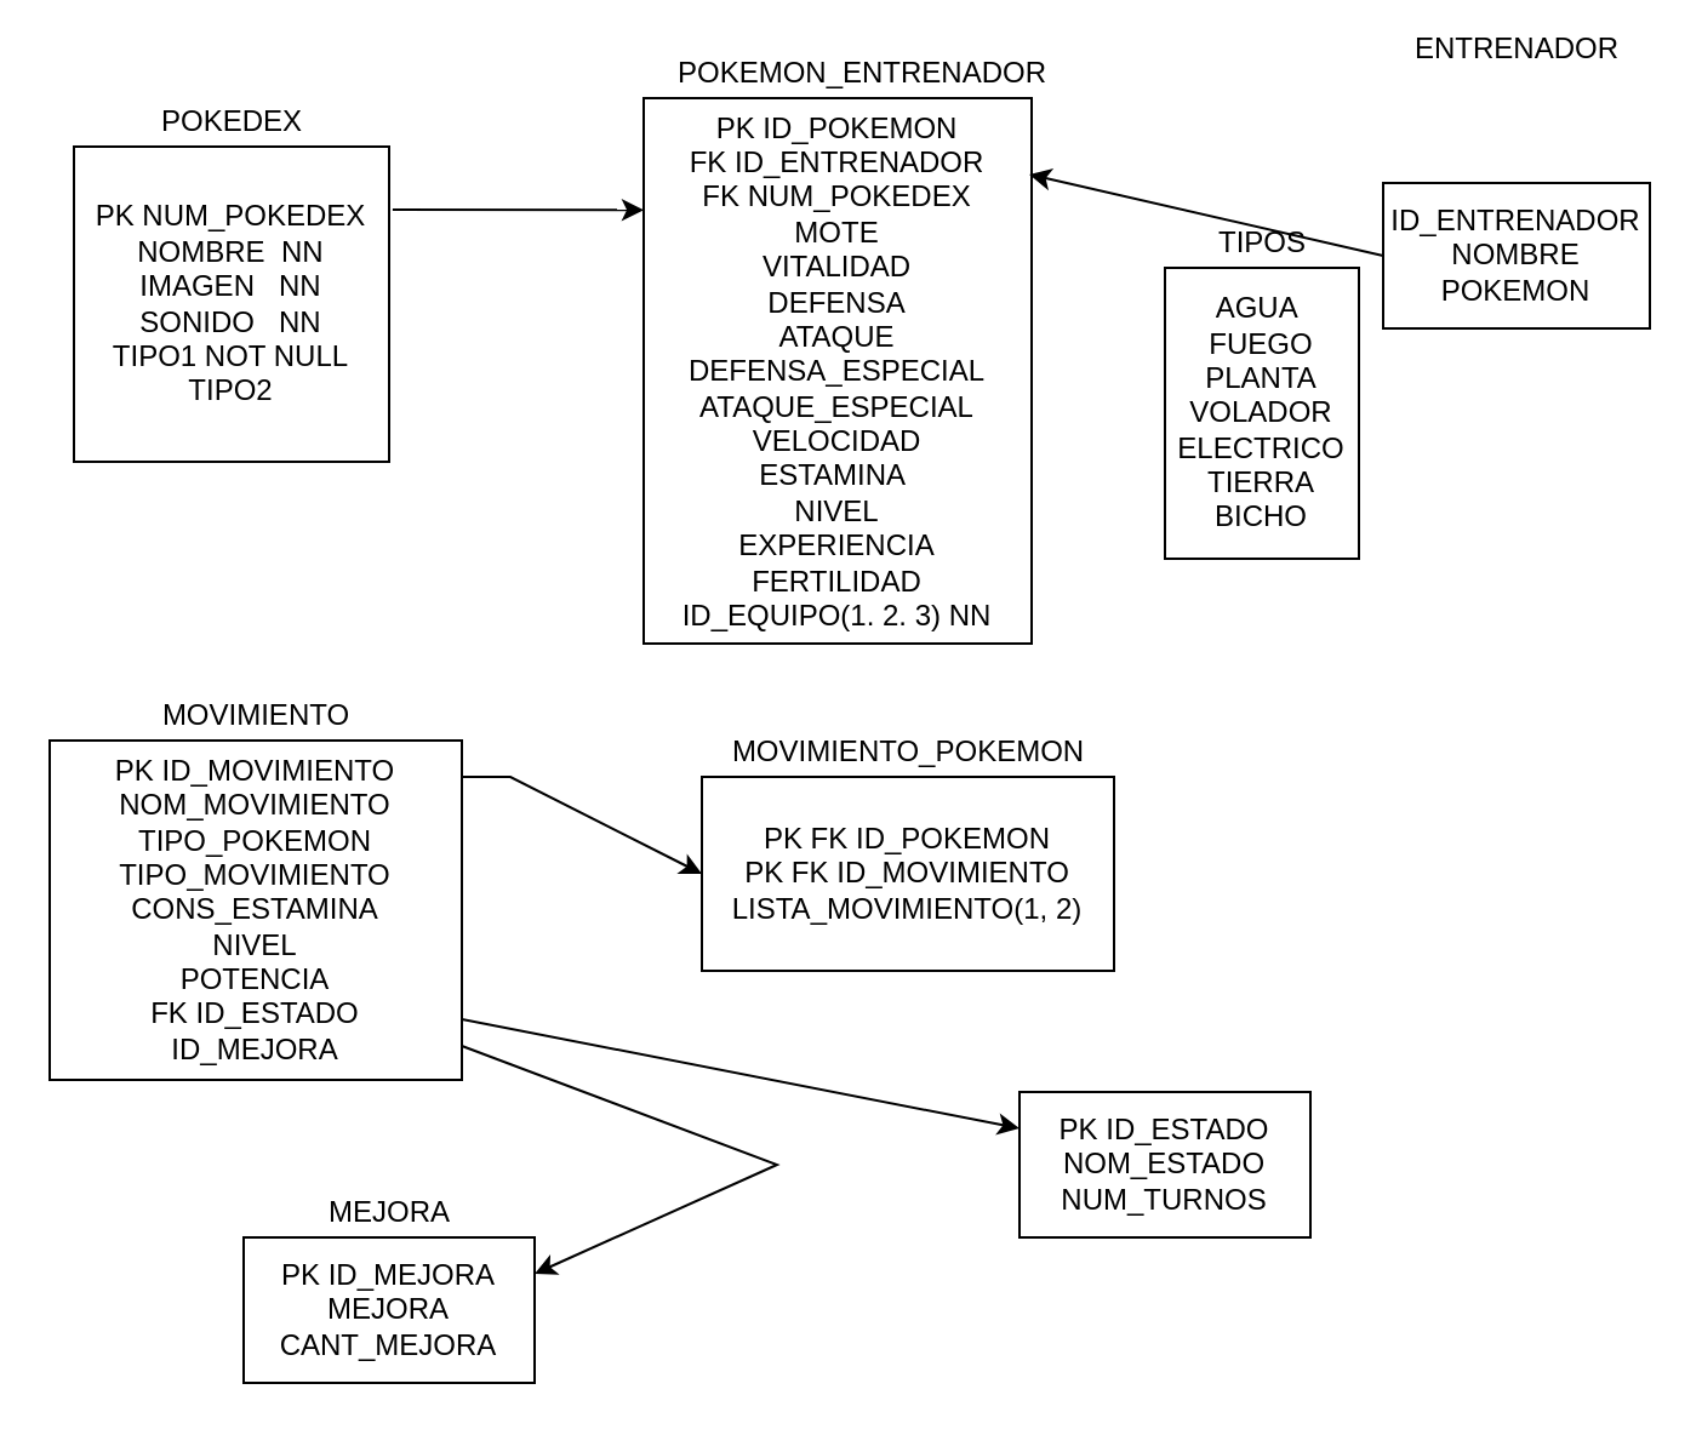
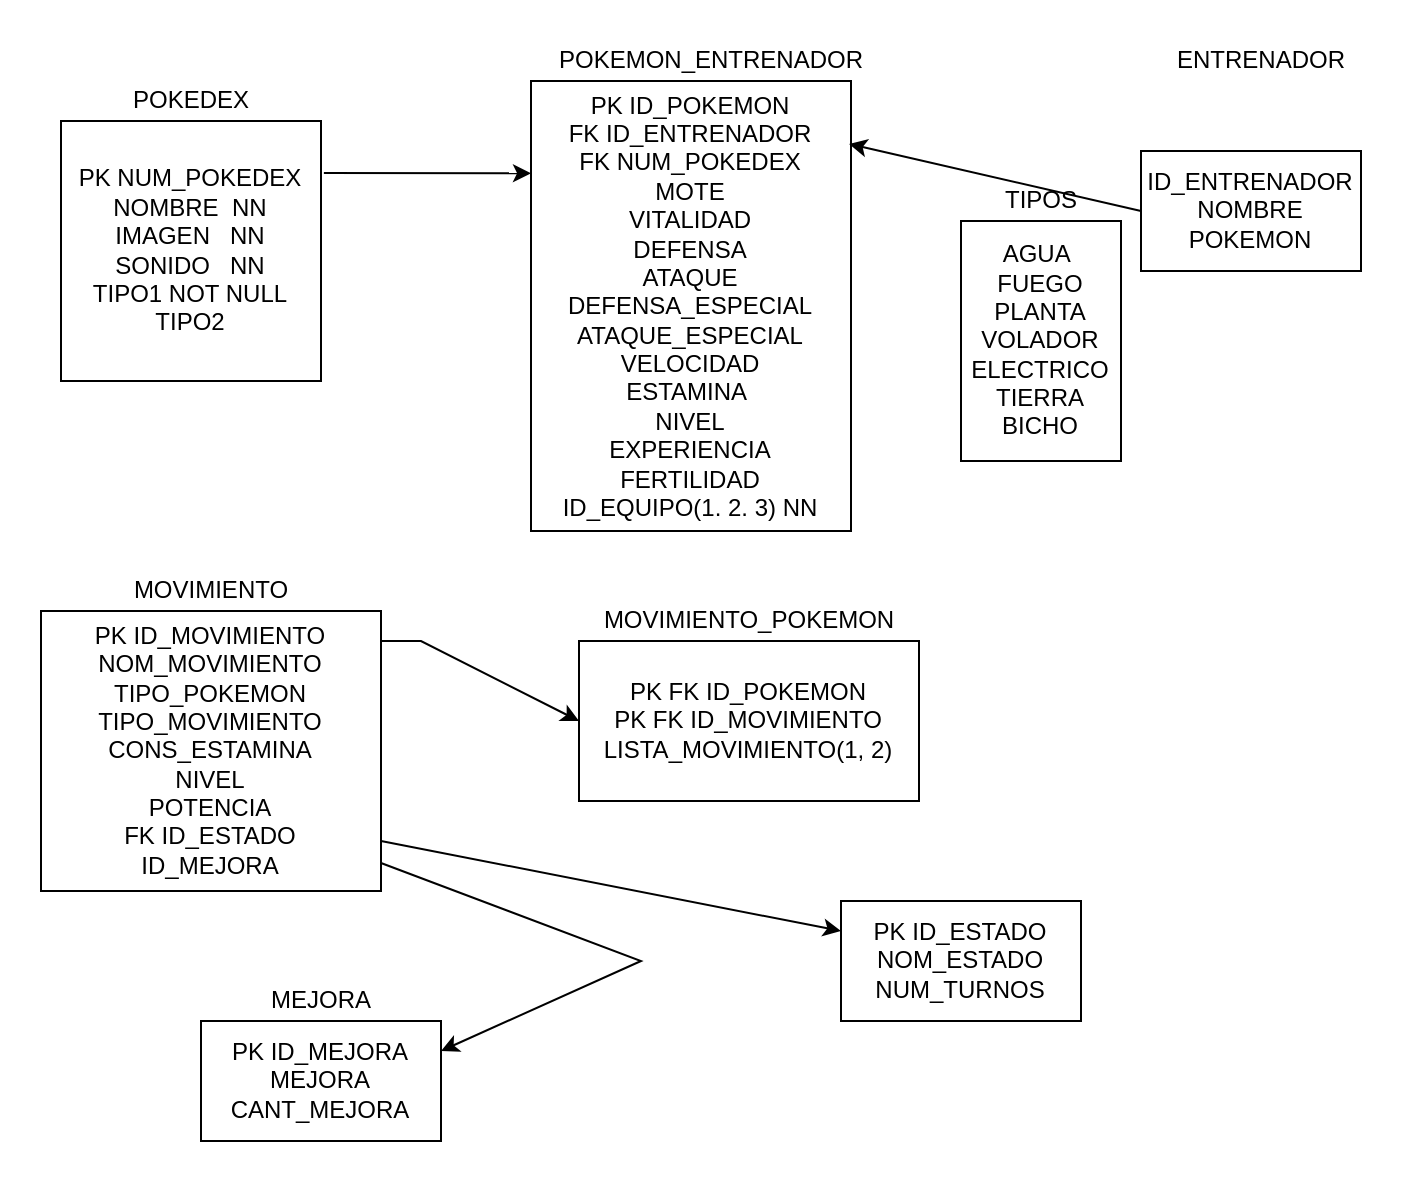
  <mxCell id="0" />
  <mxCell id="1" parent="0" />
  <mxCell id="2" value="PK NUM_POKEDEX&lt;br&gt;NOMBRE &lt;span style=&quot;white-space: pre&quot;&gt; &lt;/span&gt;NN&lt;br&gt;IMAGEN &lt;span style=&quot;white-space: pre&quot;&gt; &lt;/span&gt;&lt;span style=&quot;white-space: pre&quot;&gt; &lt;/span&gt;NN&lt;br&gt;SONIDO &lt;span style=&quot;white-space: pre&quot;&gt; &lt;/span&gt;&lt;span style=&quot;white-space: pre&quot;&gt; &lt;/span&gt;NN&lt;br&gt;TIPO1 NOT NULL&lt;br&gt;TIPO2" style="rounded=0;whiteSpace=wrap;html=1;" parent="1" vertex="1"><mxGeometry x="30" y="60" width="130" height="130" as="geometry" /></mxCell>
  <mxCell id="3" value="PK&lt;span style=&quot;white-space: pre&quot;&gt; &lt;/span&gt;ID_POKEMON&lt;br&gt;FK&lt;span style=&quot;white-space: pre&quot;&gt; &lt;/span&gt;ID_ENTRENADOR&lt;br&gt;FK&lt;span style=&quot;white-space: pre&quot;&gt; &lt;/span&gt;NUM_POKEDEX&lt;br&gt;MOTE&lt;br&gt;VITALIDAD&lt;br&gt;DEFENSA&lt;br&gt;ATAQUE&lt;br&gt;DEFENSA_ESPECIAL&lt;br&gt;ATAQUE_ESPECIAL&lt;br&gt;VELOCIDAD&lt;br&gt;ESTAMINA&amp;nbsp;&lt;br&gt;NIVEL&lt;br&gt;EXPERIENCIA&lt;br&gt;FERTILIDAD&lt;br&gt;ID_EQUIPO(1. 2. 3) NN" style="rounded=0;whiteSpace=wrap;html=1;" parent="1" vertex="1"><mxGeometry x="265" y="40" width="160" height="225" as="geometry" /></mxCell>
  <mxCell id="4" value="POKEDEX" style="text;html=1;align=center;verticalAlign=middle;resizable=0;points=[];autosize=1;strokeColor=none;fillColor=none;" parent="1" vertex="1"><mxGeometry x="60" y="40" width="70" height="20" as="geometry" /></mxCell>
  <mxCell id="5" value="POKEMON_ENTRENADOR&lt;br&gt;" style="text;html=1;align=center;verticalAlign=middle;resizable=0;points=[];autosize=1;strokeColor=none;fillColor=none;" parent="1" vertex="1"><mxGeometry x="270" y="20" width="170" height="20" as="geometry" /></mxCell>
  <mxCell id="6" value="" style="endArrow=classic;html=1;rounded=0;entryX=0;entryY=0.205;entryDx=0;entryDy=0;exitX=1.011;exitY=0.2;exitDx=0;exitDy=0;exitPerimeter=0;entryPerimeter=0;" parent="1" source="2" target="3" edge="1"><mxGeometry width="50" height="50" relative="1" as="geometry"><mxPoint x="350" y="340" as="sourcePoint" /><mxPoint x="400" y="290" as="targetPoint" /></mxGeometry></mxCell>
  <mxCell id="7" value="ID_ENTRENADOR&lt;br&gt;NOMBRE&lt;br&gt;POKEMON" style="rounded=0;whiteSpace=wrap;html=1;" parent="1" vertex="1"><mxGeometry x="570" y="75" width="110" height="60" as="geometry" /></mxCell>
- <mxCell id="8" value="ENTRENADOR&lt;br&gt;" style="text;html=1;align=center;verticalAlign=middle;resizable=0;points=[];autosize=1;strokeColor=none;fillColor=none;" parent="1" vertex="1"><mxGeometry x="575" y="10" width="100" height="20" as="geometry" /></mxCell>
+ <mxCell id="8" value="ENTRENADOR&lt;br&gt;" style="text;html=1;align=center;verticalAlign=middle;resizable=0;points=[];autosize=1;strokeColor=none;fillColor=none;" parent="1" vertex="1"><mxGeometry x="580" y="20" width="100" height="20" as="geometry" /></mxCell>
  <mxCell id="9" value="" style="endArrow=classic;html=1;rounded=0;exitX=0;exitY=0.5;exitDx=0;exitDy=0;entryX=0.994;entryY=0.14;entryDx=0;entryDy=0;entryPerimeter=0;" parent="1" source="7" target="3" edge="1"><mxGeometry width="50" height="50" relative="1" as="geometry"><mxPoint x="350" y="330" as="sourcePoint" /><mxPoint x="400" y="280" as="targetPoint" /></mxGeometry></mxCell>
  <mxCell id="10" value="PK&lt;span style=&quot;white-space: pre&quot;&gt; &lt;/span&gt;ID_MOVIMIENTO&lt;br&gt;NOM_MOVIMIENTO&lt;br&gt;TIPO_POKEMON&lt;br&gt;TIPO_MOVIMIENTO&lt;br&gt;CONS_ESTAMINA&lt;br&gt;NIVEL&lt;br&gt;POTENCIA&lt;br&gt;FK ID_ESTADO&lt;br&gt;ID_MEJORA" style="rounded=0;whiteSpace=wrap;html=1;" parent="1" vertex="1"><mxGeometry x="20" y="305" width="170" height="140" as="geometry" /></mxCell>
  <mxCell id="11" value="MOVIMIENTO&lt;br&gt;" style="text;html=1;align=center;verticalAlign=middle;resizable=0;points=[];autosize=1;strokeColor=none;fillColor=none;" parent="1" vertex="1"><mxGeometry x="60" y="285" width="90" height="20" as="geometry" /></mxCell>
  <mxCell id="12" value="PK ID_ESTADO&lt;br&gt;NOM_ESTADO&lt;br&gt;NUM_TURNOS" style="rounded=0;whiteSpace=wrap;html=1;" vertex="1" parent="1"><mxGeometry x="420" y="450" width="120" height="60" as="geometry" /></mxCell>
  <mxCell id="13" value="PK&lt;span style=&quot;white-space: pre&quot;&gt; &lt;/span&gt;ID_MEJORA&lt;br&gt;MEJORA&lt;br&gt;CANT_MEJORA" style="rounded=0;whiteSpace=wrap;html=1;" vertex="1" parent="1"><mxGeometry x="100" y="510" width="120" height="60" as="geometry" /></mxCell>
  <mxCell id="14" value="MEJORA" style="text;html=1;align=center;verticalAlign=middle;resizable=0;points=[];autosize=1;strokeColor=none;fillColor=none;" vertex="1" parent="1"><mxGeometry x="125" y="490" width="70" height="20" as="geometry" /></mxCell>
  <mxCell id="15" value="PK FK&lt;span style=&quot;white-space: pre&quot;&gt; &lt;/span&gt;ID_POKEMON&lt;br&gt;PK FK&lt;span style=&quot;white-space: pre&quot;&gt; &lt;/span&gt;ID_MOVIMIENTO&lt;br&gt;LISTA_MOVIMIENTO(1, 2)&lt;br&gt;" style="whiteSpace=wrap;html=1;" vertex="1" parent="1"><mxGeometry x="289" y="320" width="170" height="80" as="geometry" /></mxCell>
  <mxCell id="16" value="MOVIMIENTO_POKEMON" style="text;html=1;align=center;verticalAlign=middle;resizable=0;points=[];autosize=1;strokeColor=none;fillColor=none;" vertex="1" parent="1"><mxGeometry x="294" y="300" width="160" height="20" as="geometry" /></mxCell>
  <mxCell id="17" value="AGUA&amp;nbsp;&lt;br&gt;FUEGO&lt;br&gt;PLANTA&lt;br&gt;VOLADOR&lt;br&gt;ELECTRICO&lt;br&gt;TIERRA&lt;br&gt;BICHO" style="whiteSpace=wrap;html=1;" vertex="1" parent="1"><mxGeometry x="480" y="110" width="80" height="120" as="geometry" /></mxCell>
  <mxCell id="18" value="TIPOS&lt;br&gt;" style="text;html=1;align=center;verticalAlign=middle;resizable=0;points=[];autosize=1;strokeColor=none;fillColor=none;" vertex="1" parent="1"><mxGeometry x="495" y="90" width="50" height="20" as="geometry" /></mxCell>
  <mxCell id="19" value="" style="endArrow=classic;html=1;rounded=0;entryX=0;entryY=0.5;entryDx=0;entryDy=0;" edge="1" parent="1" target="15"><mxGeometry width="50" height="50" relative="1" as="geometry"><mxPoint x="190" y="320" as="sourcePoint" /><mxPoint x="240" y="270" as="targetPoint" /><Array as="points"><mxPoint x="210" y="320" /></Array></mxGeometry></mxCell>
  <mxCell id="20" value="" style="endArrow=classic;html=1;rounded=0;entryX=0;entryY=0.25;entryDx=0;entryDy=0;" edge="1" parent="1" target="12"><mxGeometry width="50" height="50" relative="1" as="geometry"><mxPoint x="190" y="420" as="sourcePoint" /><mxPoint x="210" y="480" as="targetPoint" /></mxGeometry></mxCell>
  <mxCell id="21" value="" style="endArrow=classic;html=1;rounded=0;entryX=1;entryY=0.25;entryDx=0;entryDy=0;exitX=1;exitY=0.9;exitDx=0;exitDy=0;exitPerimeter=0;" edge="1" parent="1" source="10" target="13"><mxGeometry width="50" height="50" relative="1" as="geometry"><mxPoint x="280" y="450" as="sourcePoint" /><mxPoint x="360" y="485" as="targetPoint" /><Array as="points"><mxPoint x="320" y="480" /></Array></mxGeometry></mxCell>
